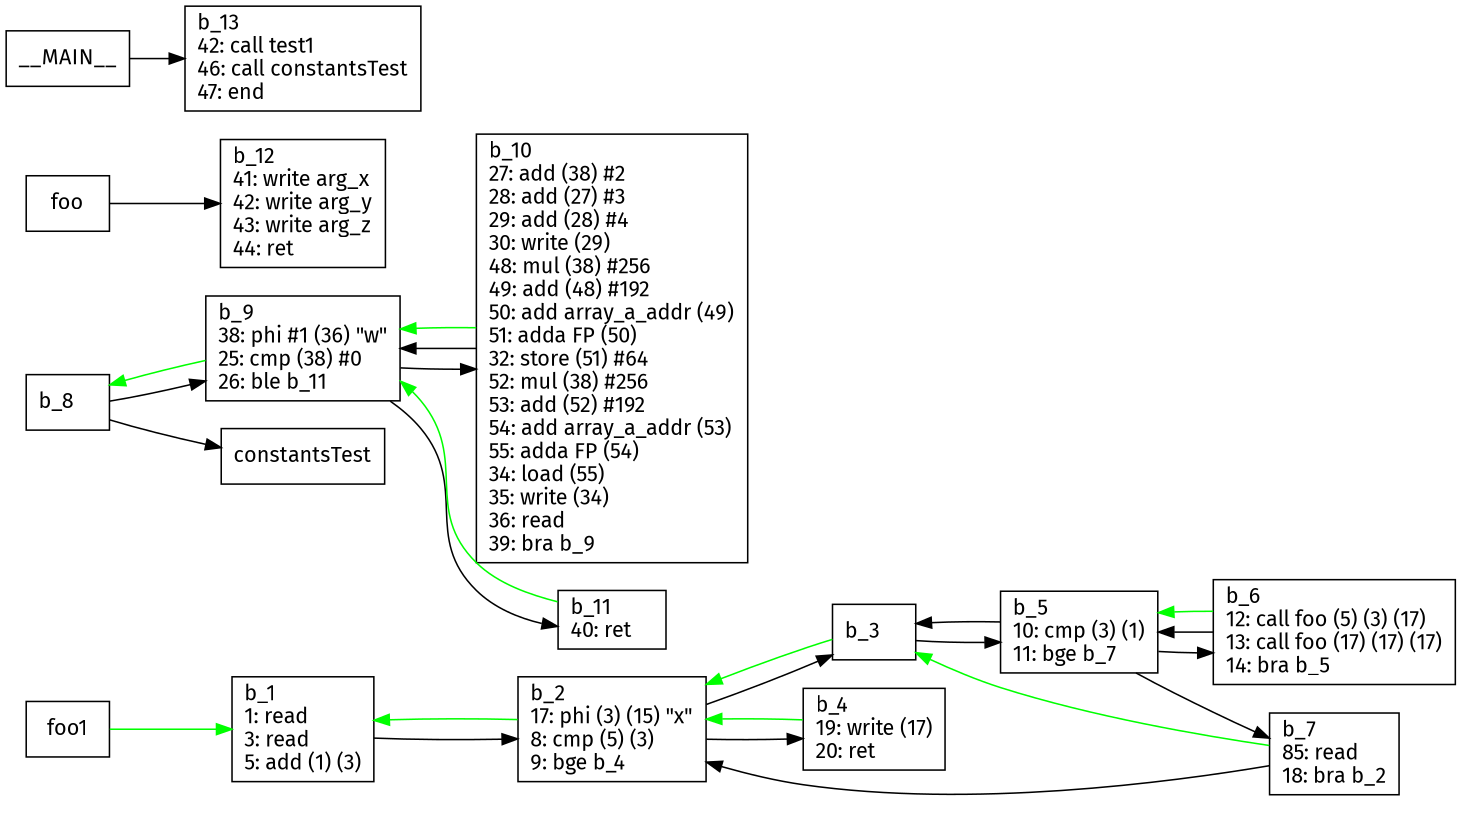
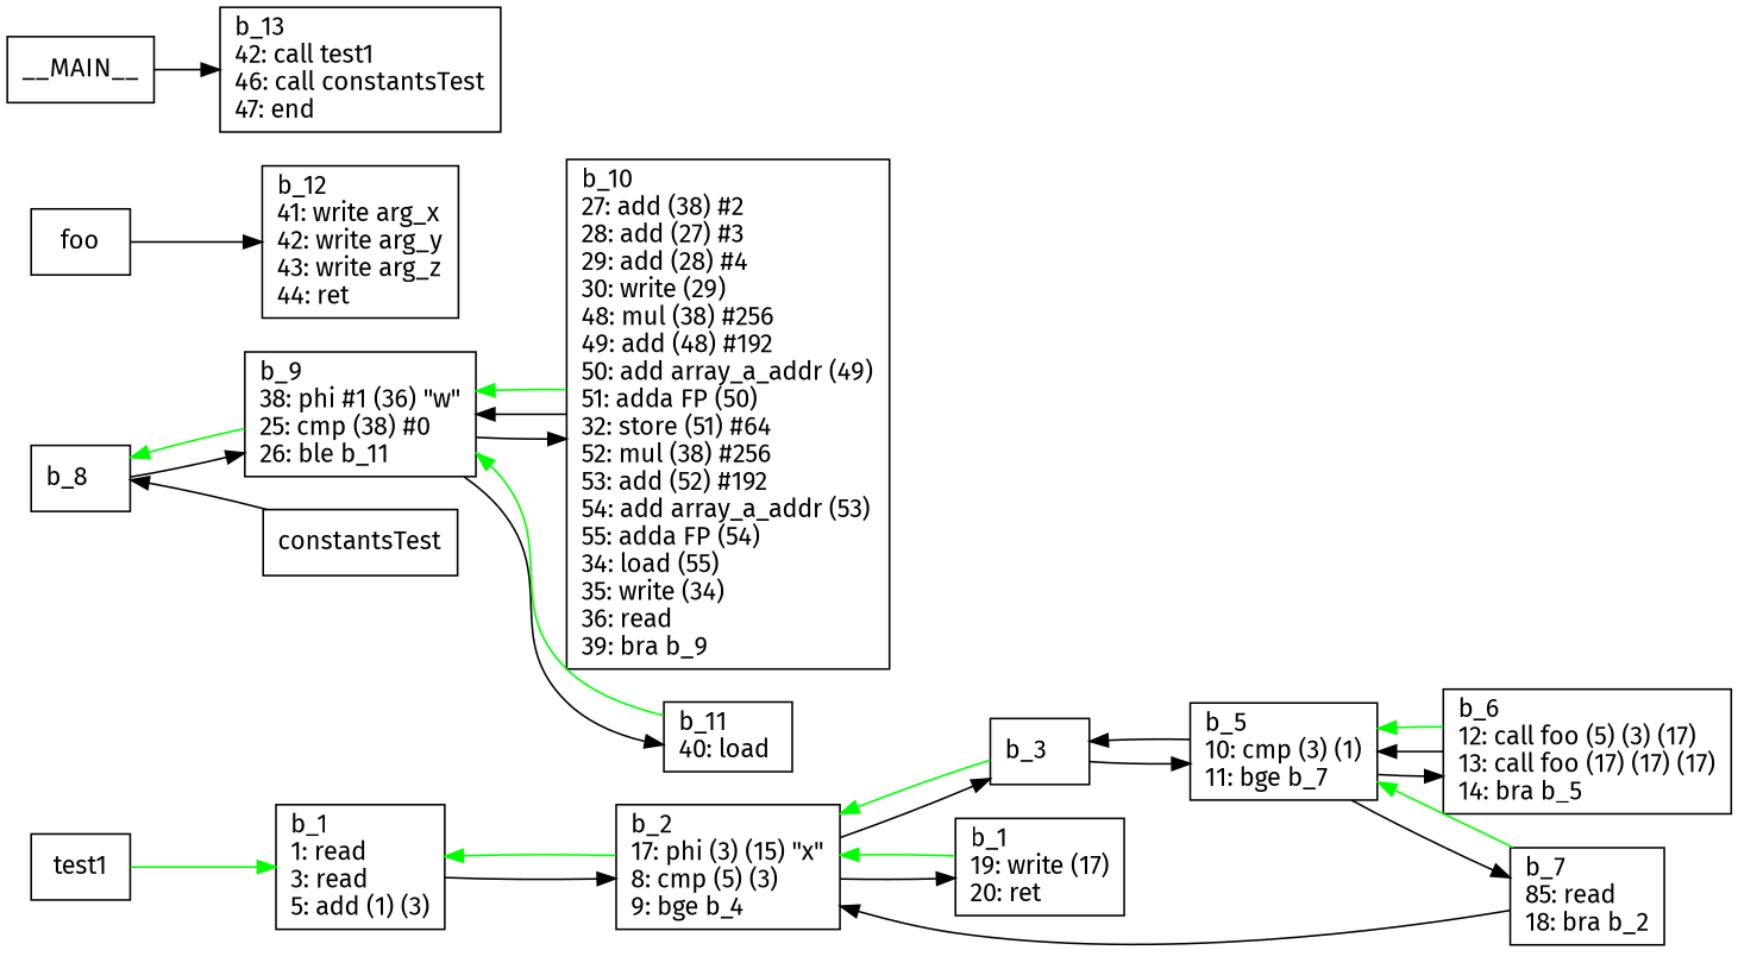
  digraph {
    fontname="Fira Sans"
    rankdir=LR
    node [fontname="Fira Sans" shape=box]
    edge [fontname="Fira Sans"]
    n1 [label="b_1\l1: read\l3: read\l5: add (1) (3)\l"]
    n2 [label="b_2\l17: phi (3) (15) \"x\"\l8: cmp (5) (3)\l9: bge b_4\l"]
-   test1 [label=foo1]
+   test1
    n4 [label="b_3\l"]
-   n5 [label="b_4\l19: write (17)\l20: ret \l"]
+   n5 [label="b_1\l19: write (17)\l20: ret \l"]
    n6 [label="b_5\l10: cmp (3) (1)\l11: bge b_7\l"]
    n7 [label="b_6\l12: call foo (5) (3) (17)\l13: call foo (17) (17) (17)\l14: bra b_5\l"]
    n8 [label="b_7\l85: read\l18: bra b_2\l"]
    n9 [label="b_8\l"]
    n10 [label="b_9\l38: phi #1 (36) \"w\"\l25: cmp (38) #0\l26: ble b_11\l"]
    constantsTest
    n12 [label="b_10\l27: add (38) #2\l28: add (27) #3\l29: add (28) #4\l30: write (29)\l48: mul (38) #256\l49: add (48) #192\l50: add array_a_addr (49)\l51: adda FP (50)\l32: store (51) #64\l52: mul (38) #256\l53: add (52) #192\l54: add array_a_addr (53)\l55: adda FP (54)\l34: load (55)\l35: write (34)\l36: read\l39: bra b_9\l"]
-   n13 [label="b_11\l40: ret \l"]
+   n13 [label="b_11\l40: load \l"]
    n14 [label="b_12\l41: write arg_x\l42: write arg_y\l43: write arg_z\l44: ret \l"]
    foo
    n16 [label="b_13\l42: call test1\l46: call constantsTest\l47: end\l"]
    __MAIN__
    n1 -> n2
    n2 -> n1 [color=green]
    n2 -> n4
    n2 -> n5
    test1 -> n1 [color=green]
    n4 -> n2 [color=green]
    n4 -> n6
    n5 -> n2 [color=green]
    n6 -> n4 [color=black]
    n6 -> n7
    n6 -> n8
    n7 -> n6
    n7 -> n6 [color=green]
    n8 -> n2
-   n8 -> n4 [color=green]
+   n8 -> n6 [color=green]
    n9 -> n10
    n10 -> n9 [color=green]
    n10 -> n12
    n10 -> n13
-   n9 -> constantsTest
+   constantsTest -> n9
    n12 -> n10
    n12 -> n10 [color=green]
    n13 -> n10 [color=green]
    foo -> n14
    __MAIN__ -> n16
  }
